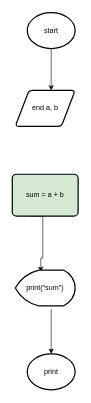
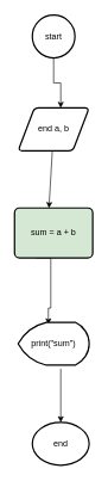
  <mxCell id="0" />
  <mxCell id="1" parent="0" />
  <mxCell id="2" style="edgeStyle=orthogonalEdgeStyle;rounded=0;orthogonalLoop=1;jettySize=auto;html=1;entryX=0.6;entryY=0;entryDx=0;entryDy=0;entryPerimeter=0;" parent="1" source="3" edge="1" target="4"><mxGeometry relative="1" as="geometry"><mxPoint x="-210" y="390" as="targetPoint" /></mxGeometry></mxCell>
- <mxCell id="3" value="start" style="strokeWidth=2;html=1;shape=mxgraph.flowchart.start_1;whiteSpace=wrap;" parent="1" vertex="1"><mxGeometry x="45" y="20" width="80" height="60" as="geometry" /></mxCell>
+ <mxCell id="3" value="start" style="strokeWidth=2;html=1;shape=mxgraph.flowchart.start_1;whiteSpace=wrap;" parent="1" vertex="1"><mxGeometry x="45" y="20" width="60" height="60" as="geometry" /></mxCell>
  <mxCell id="4" value="end a, b" style="shape=parallelogram;html=1;strokeWidth=2;perimeter=parallelogramPerimeter;whiteSpace=wrap;rounded=1;arcSize=12;size=0.23;" parent="1" vertex="1"><mxGeometry x="25" y="150" width="100" height="60" as="geometry" /></mxCell>
  <mxCell id="5" style="edgeStyle=orthogonalEdgeStyle;rounded=0;orthogonalLoop=1;jettySize=auto;html=1;entryX=0.426;entryY=0.05;entryDx=0;entryDy=0;entryPerimeter=0;" parent="1" edge="1" target="7"><mxGeometry relative="1" as="geometry"><mxPoint x="70" y="425" as="targetPoint" /><mxPoint x="50" y="360" as="sourcePoint" /><Array as="points"><mxPoint x="71" y="360" /><mxPoint x="71" y="430" /><mxPoint x="68" y="430" /></Array></mxGeometry></mxCell>
  <mxCell id="6" value="sum = a + b" style="rounded=1;whiteSpace=wrap;html=1;absoluteArcSize=1;arcSize=14;strokeWidth=2;fillColor=#d5e8d4;" parent="1" vertex="1"><mxGeometry x="20" y="290" width="110" height="70" as="geometry" /></mxCell>
  <mxCell id="7" value="print(&quot;sum&quot;)" style="strokeWidth=2;html=1;shape=mxgraph.flowchart.display;whiteSpace=wrap;" parent="1" vertex="1"><mxGeometry x="25" y="450" width="100" height="60" as="geometry" /></mxCell>
- <mxCell id="8" value="print" style="strokeWidth=2;html=1;shape=mxgraph.flowchart.start_1;whiteSpace=wrap;" parent="1" vertex="1"><mxGeometry x="45" y="590" width="80" height="60" as="geometry" /></mxCell>
+ <mxCell id="8" value="end" style="strokeWidth=2;html=1;shape=mxgraph.flowchart.start_1;whiteSpace=wrap;" parent="1" vertex="1"><mxGeometry x="45" y="590" width="80" height="60" as="geometry" /></mxCell>
+ <mxCell id="9" value="" style="endArrow=classic;html=1;rounded=0;entryX=0.44;entryY=0.003;entryDx=0;entryDy=0;entryPerimeter=0;" edge="1" parent="1" source="4" target="6"><mxGeometry width="50" height="50" relative="1" as="geometry"><mxPoint x="50" y="280" as="sourcePoint" /><mxPoint x="40" y="430.8" as="targetPoint" /></mxGeometry></mxCell>
  <mxCell id="10" value="" style="endArrow=classic;html=1;rounded=0;entryX=0.5;entryY=0;entryDx=0;entryDy=0;entryPerimeter=0;" edge="1" parent="1" target="8"><mxGeometry width="50" height="50" relative="1" as="geometry"><mxPoint x="85" y="515" as="sourcePoint" /><mxPoint x="35" y="565" as="targetPoint" /><Array as="points" /></mxGeometry></mxCell>
